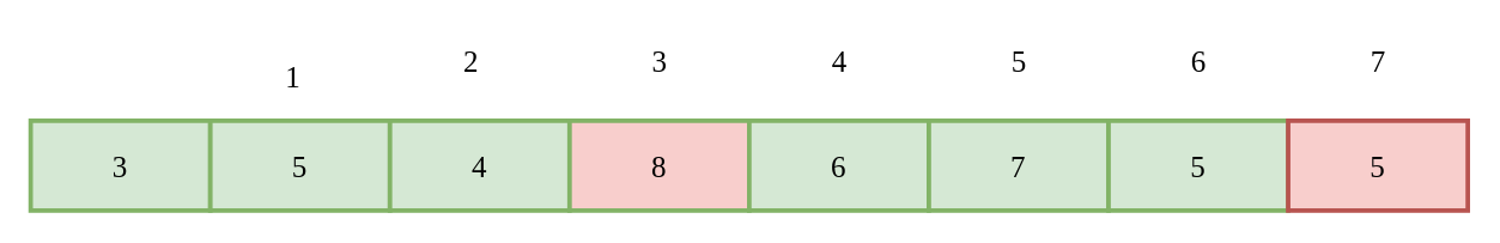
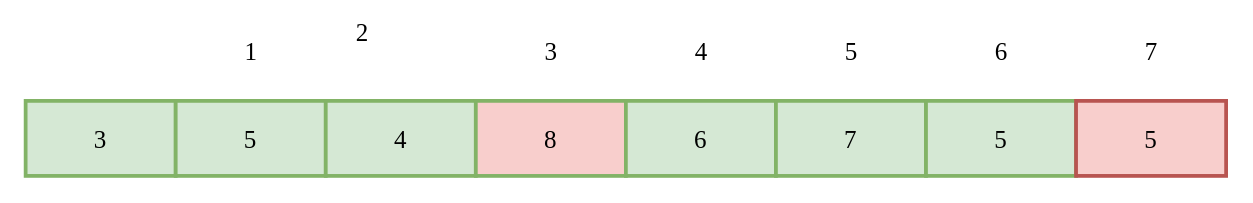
  <mxCell id="0" />
  <mxCell id="1" parent="0" />
  <mxCell id="2" value="3" style="rounded=0;whiteSpace=wrap;html=1;fillColor=#d5e8d4;strokeColor=#82b366;fontSize=20;fontFamily=Comic Sans MS;strokeWidth=3;" vertex="1" parent="1"><mxGeometry x="20" y="80" width="120" height="60" as="geometry" /></mxCell>
  <mxCell id="3" value="5" style="rounded=0;whiteSpace=wrap;html=1;fillColor=#d5e8d4;strokeColor=#82b366;fontSize=20;fontFamily=Comic Sans MS;strokeWidth=3;" vertex="1" parent="1"><mxGeometry x="140" y="80" width="120" height="60" as="geometry" /></mxCell>
  <mxCell id="4" value="4" style="rounded=0;whiteSpace=wrap;html=1;fillColor=#d5e8d4;strokeColor=#82b366;fontSize=20;fontFamily=Comic Sans MS;strokeWidth=3;" vertex="1" parent="1"><mxGeometry x="260" y="80" width="120" height="60" as="geometry" /></mxCell>
  <mxCell id="5" value="8" style="rounded=0;whiteSpace=wrap;html=1;fillColor=#f8cecc;strokeColor=#82b366;fontSize=20;fontFamily=Comic Sans MS;strokeWidth=3;" vertex="1" parent="1"><mxGeometry x="380" y="80" width="120" height="60" as="geometry" /></mxCell>
  <mxCell id="6" value="6" style="rounded=0;whiteSpace=wrap;html=1;fillColor=#d5e8d4;strokeColor=#82b366;fontSize=20;fontFamily=Comic Sans MS;strokeWidth=3;" vertex="1" parent="1"><mxGeometry x="500" y="80" width="120" height="60" as="geometry" /></mxCell>
  <mxCell id="7" value="7" style="rounded=0;whiteSpace=wrap;html=1;fillColor=#d5e8d4;strokeColor=#82b366;fontSize=20;fontFamily=Comic Sans MS;strokeWidth=3;" vertex="1" parent="1"><mxGeometry x="620" y="80" width="120" height="60" as="geometry" /></mxCell>
  <mxCell id="8" value="5" style="rounded=0;whiteSpace=wrap;html=1;fillColor=#d5e8d4;strokeColor=#82b366;fontSize=20;fontFamily=Comic Sans MS;strokeWidth=3;" vertex="1" parent="1"><mxGeometry x="740" y="80" width="120" height="60" as="geometry" /></mxCell>
- <mxCell id="9" value="1" style="text;html=1;align=center;verticalAlign=middle;resizable=0;points=[];autosize=1;strokeColor=none;fillColor=none;fontSize=20;fontFamily=Comic Sans MS;" vertex="1" parent="1"><mxGeometry x="180" y="30" width="30" height="40" as="geometry" /></mxCell>
- <mxCell id="10" value="2" style="text;html=1;align=center;verticalAlign=middle;resizable=0;points=[];autosize=1;strokeColor=none;fillColor=none;fontSize=20;fontFamily=Comic Sans MS;" vertex="1" parent="1"><mxGeometry x="294" y="20" width="40" height="40" as="geometry" /></mxCell>
+ <mxCell id="9" value="1" style="text;html=1;align=center;verticalAlign=middle;resizable=0;points=[];autosize=1;strokeColor=none;fillColor=none;fontSize=20;fontFamily=Comic Sans MS;" vertex="1" parent="1"><mxGeometry x="185" y="20" width="30" height="40" as="geometry" /></mxCell>
+ <mxCell id="10" value="2" style="text;html=1;align=center;verticalAlign=middle;resizable=0;points=[];autosize=1;strokeColor=none;fillColor=none;fontSize=20;fontFamily=Comic Sans MS;" vertex="1" parent="1"><mxGeometry x="269" y="5" width="40" height="40" as="geometry" /></mxCell>
  <mxCell id="11" value="3" style="text;html=1;align=center;verticalAlign=middle;resizable=0;points=[];autosize=1;strokeColor=none;fillColor=none;fontSize=20;fontFamily=Comic Sans MS;" vertex="1" parent="1"><mxGeometry x="420" y="20" width="40" height="40" as="geometry" /></mxCell>
  <mxCell id="12" value="4" style="text;html=1;align=center;verticalAlign=middle;resizable=0;points=[];autosize=1;strokeColor=none;fillColor=none;fontSize=20;fontFamily=Comic Sans MS;" vertex="1" parent="1"><mxGeometry x="540" y="20" width="40" height="40" as="geometry" /></mxCell>
  <mxCell id="13" value="5" style="text;html=1;align=center;verticalAlign=middle;resizable=0;points=[];autosize=1;strokeColor=none;fillColor=none;fontSize=20;fontFamily=Comic Sans MS;" vertex="1" parent="1"><mxGeometry x="660" y="20" width="40" height="40" as="geometry" /></mxCell>
  <mxCell id="14" value="6" style="text;html=1;align=center;verticalAlign=middle;resizable=0;points=[];autosize=1;strokeColor=none;fillColor=none;fontSize=20;fontFamily=Comic Sans MS;" vertex="1" parent="1"><mxGeometry x="780" y="20" width="40" height="40" as="geometry" /></mxCell>
  <mxCell id="15" value="5" style="rounded=0;whiteSpace=wrap;html=1;fillColor=#f8cecc;strokeColor=#b85450;fontSize=20;fontFamily=Comic Sans MS;strokeWidth=3;" vertex="1" parent="1"><mxGeometry x="860" y="80" width="120" height="60" as="geometry" /></mxCell>
  <mxCell id="16" value="7" style="text;html=1;align=center;verticalAlign=middle;resizable=0;points=[];autosize=1;strokeColor=none;fillColor=none;fontSize=20;fontFamily=Comic Sans MS;" vertex="1" parent="1"><mxGeometry x="900" y="20" width="40" height="40" as="geometry" /></mxCell>
